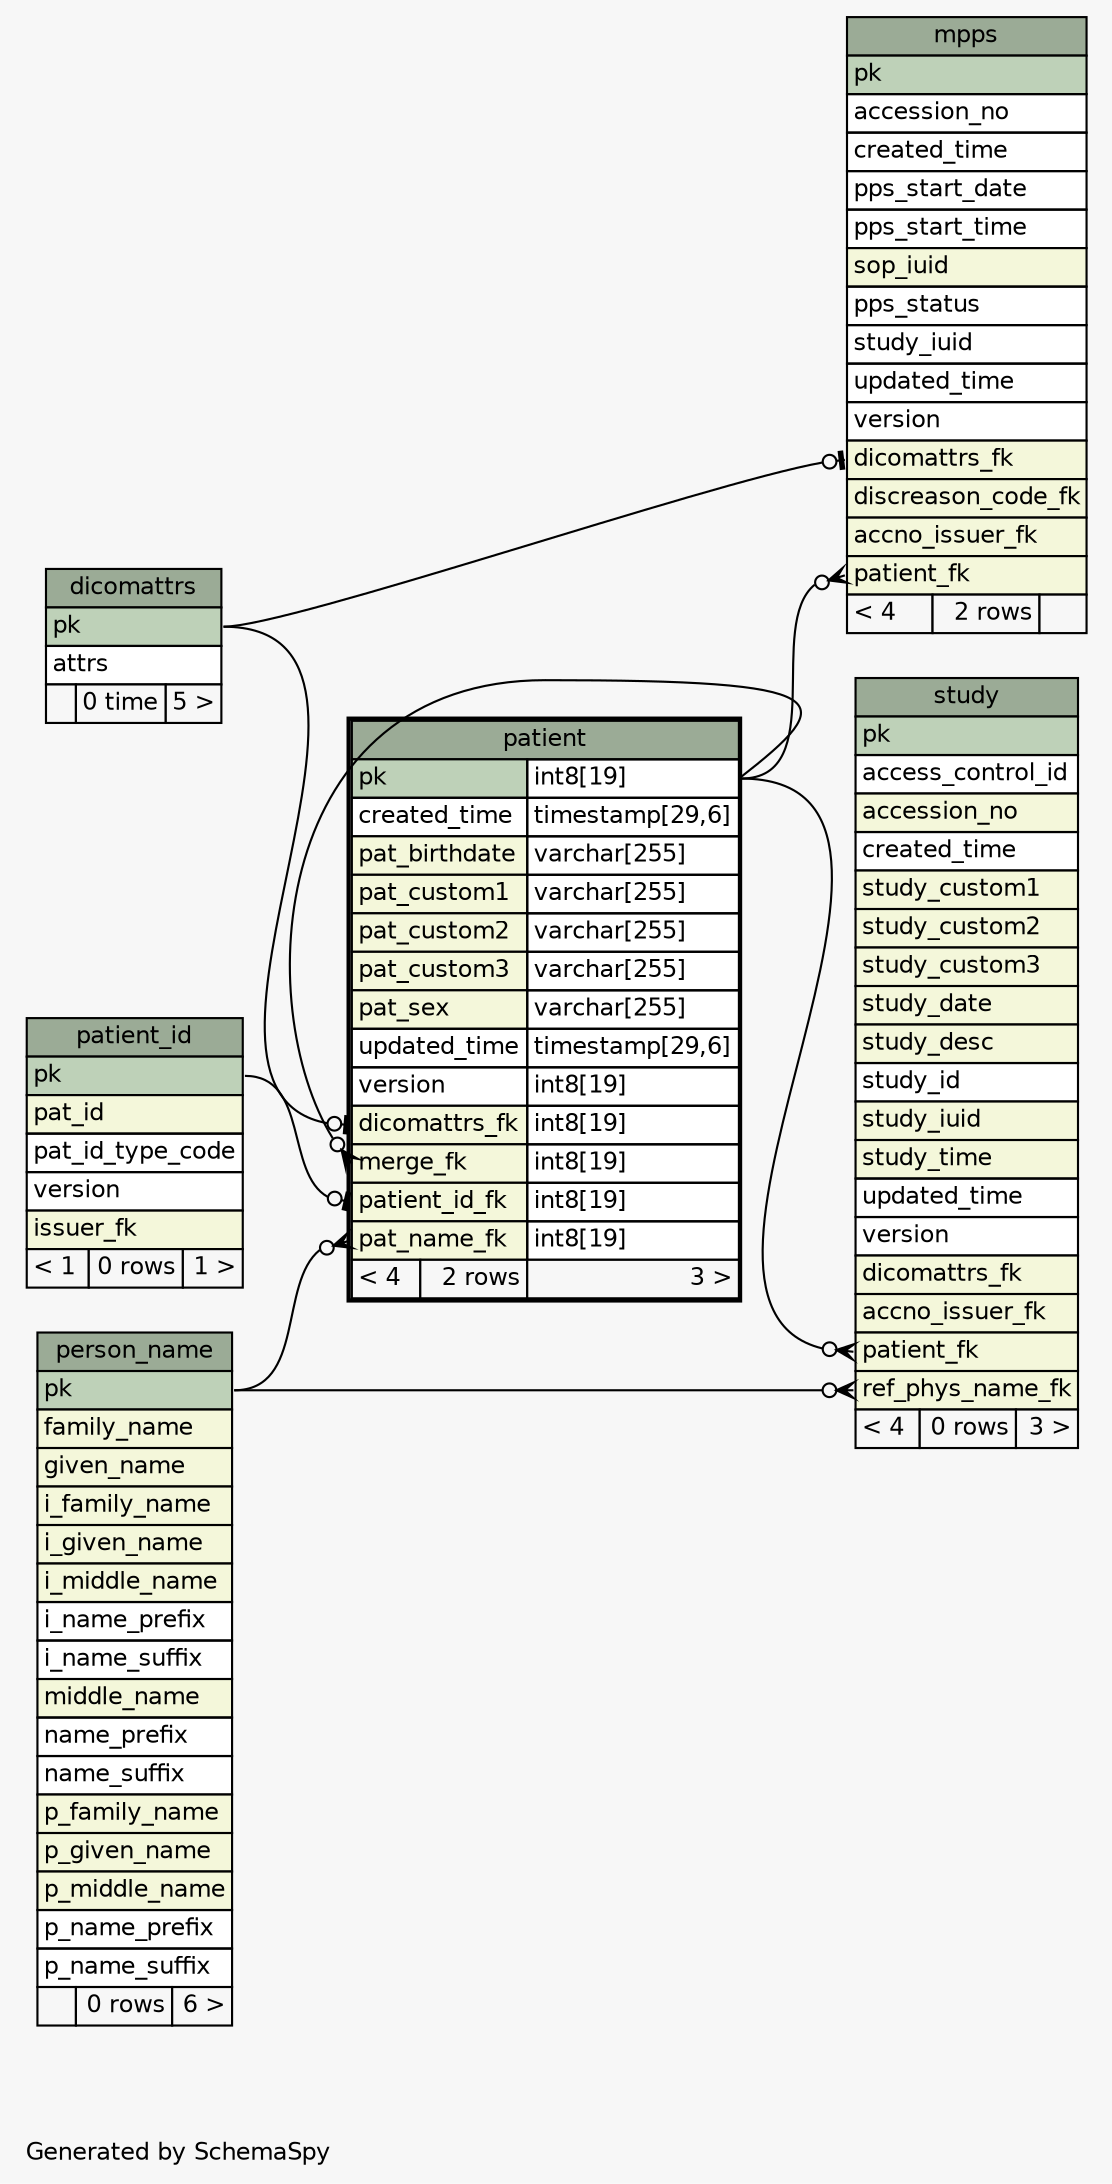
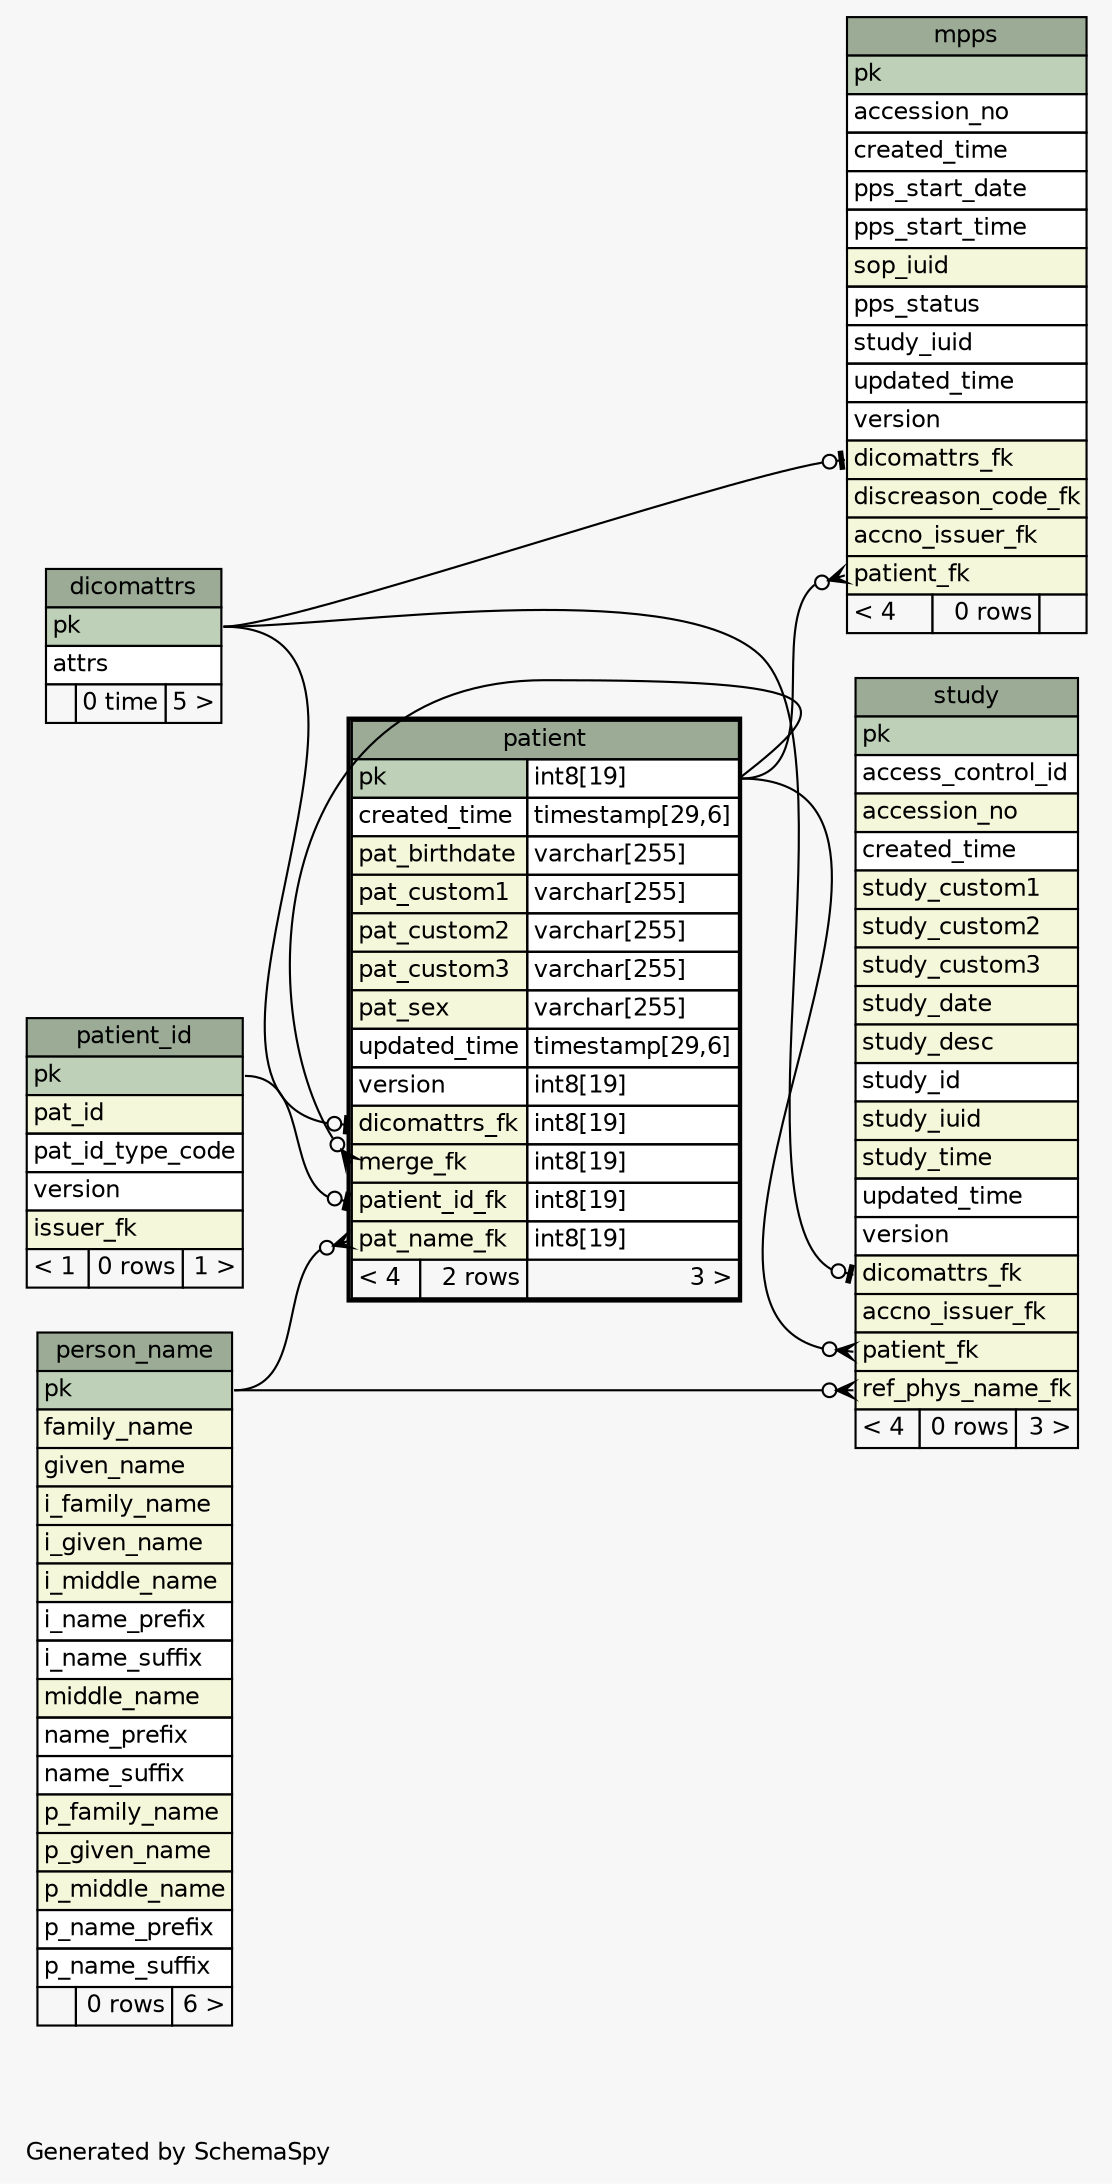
  digraph {
    bgcolor="#f7f7f7"
    fontname=Helvetica
    fontsize=11
    label="\nGenerated by SchemaSpy"
    labeljust=l
    nodesep=0.18
    rankdir=RL
    ranksep=0.46
    node [fontname=Helvetica fontsize=11 shape=plaintext]
    edge [arrowhead=none arrowsize=0.8 arrowtail=crowodot dir=back headport="pk:e" tailport="dicomattrs_fk:w"]
-   n1 [label=<     <TABLE BORDER="0" CELLBORDER="1" CELLSPACING="0" BGCOLOR="#ffffff">       <TR><TD COLSPAN="3" BGCOLOR="#9bab96" ALIGN="CENTER">mpps</TD></TR>       <TR><TD PORT="pk" COLSPAN="3" BGCOLOR="#bed1b8" ALIGN="LEFT">pk</TD></TR>       <TR><TD PORT="accession_no" COLSPAN="3" ALIGN="LEFT">accession_no</TD></TR>       <TR><TD PORT="created_time" COLSPAN="3" ALIGN="LEFT">created_time</TD></TR>       <TR><TD PORT="pps_start_date" COLSPAN="3" ALIGN="LEFT">pps_start_date</TD></TR>       <TR><TD PORT="pps_start_time" COLSPAN="3" ALIGN="LEFT">pps_start_time</TD></TR>       <TR><TD PORT="sop_iuid" COLSPAN="3" BGCOLOR="#f4f7da" ALIGN="LEFT">sop_iuid</TD></TR>       <TR><TD PORT="pps_status" COLSPAN="3" ALIGN="LEFT">pps_status</TD></TR>       <TR><TD PORT="study_iuid" COLSPAN="3" ALIGN="LEFT">study_iuid</TD></TR>       <TR><TD PORT="updated_time" COLSPAN="3" ALIGN="LEFT">updated_time</TD></TR>       <TR><TD PORT="version" COLSPAN="3" ALIGN="LEFT">version</TD></TR>       <TR><TD PORT="dicomattrs_fk" COLSPAN="3" BGCOLOR="#f4f7da" ALIGN="LEFT">dicomattrs_fk</TD></TR>       <TR><TD PORT="discreason_code_fk" COLSPAN="3" BGCOLOR="#f4f7da" ALIGN="LEFT">discreason_code_fk</TD></TR>       <TR><TD PORT="accno_issuer_fk" COLSPAN="3" BGCOLOR="#f4f7da" ALIGN="LEFT">accno_issuer_fk</TD></TR>       <TR><TD PORT="patient_fk" COLSPAN="3" BGCOLOR="#f4f7da" ALIGN="LEFT">patient_fk</TD></TR>       <TR><TD ALIGN="LEFT" BGCOLOR="#f7f7f7">&lt; 4</TD><TD ALIGN="RIGHT" BGCOLOR="#f7f7f7">2 rows</TD><TD ALIGN="RIGHT" BGCOLOR="#f7f7f7">  </TD></TR>     </TABLE>>]
+   n1 [label=<     <TABLE BORDER="0" CELLBORDER="1" CELLSPACING="0" BGCOLOR="#ffffff">       <TR><TD COLSPAN="3" BGCOLOR="#9bab96" ALIGN="CENTER">mpps</TD></TR>       <TR><TD PORT="pk" COLSPAN="3" BGCOLOR="#bed1b8" ALIGN="LEFT">pk</TD></TR>       <TR><TD PORT="accession_no" COLSPAN="3" ALIGN="LEFT">accession_no</TD></TR>       <TR><TD PORT="created_time" COLSPAN="3" ALIGN="LEFT">created_time</TD></TR>       <TR><TD PORT="pps_start_date" COLSPAN="3" ALIGN="LEFT">pps_start_date</TD></TR>       <TR><TD PORT="pps_start_time" COLSPAN="3" ALIGN="LEFT">pps_start_time</TD></TR>       <TR><TD PORT="sop_iuid" COLSPAN="3" BGCOLOR="#f4f7da" ALIGN="LEFT">sop_iuid</TD></TR>       <TR><TD PORT="pps_status" COLSPAN="3" ALIGN="LEFT">pps_status</TD></TR>       <TR><TD PORT="study_iuid" COLSPAN="3" ALIGN="LEFT">study_iuid</TD></TR>       <TR><TD PORT="updated_time" COLSPAN="3" ALIGN="LEFT">updated_time</TD></TR>       <TR><TD PORT="version" COLSPAN="3" ALIGN="LEFT">version</TD></TR>       <TR><TD PORT="dicomattrs_fk" COLSPAN="3" BGCOLOR="#f4f7da" ALIGN="LEFT">dicomattrs_fk</TD></TR>       <TR><TD PORT="discreason_code_fk" COLSPAN="3" BGCOLOR="#f4f7da" ALIGN="LEFT">discreason_code_fk</TD></TR>       <TR><TD PORT="accno_issuer_fk" COLSPAN="3" BGCOLOR="#f4f7da" ALIGN="LEFT">accno_issuer_fk</TD></TR>       <TR><TD PORT="patient_fk" COLSPAN="3" BGCOLOR="#f4f7da" ALIGN="LEFT">patient_fk</TD></TR>       <TR><TD ALIGN="LEFT" BGCOLOR="#f7f7f7">&lt; 4</TD><TD ALIGN="RIGHT" BGCOLOR="#f7f7f7">0 rows</TD><TD ALIGN="RIGHT" BGCOLOR="#f7f7f7">  </TD></TR>     </TABLE>>]
    n2 [label=<     <TABLE BORDER="0" CELLBORDER="1" CELLSPACING="0" BGCOLOR="#ffffff">       <TR><TD COLSPAN="3" BGCOLOR="#9bab96" ALIGN="CENTER">dicomattrs</TD></TR>       <TR><TD PORT="pk" COLSPAN="3" BGCOLOR="#bed1b8" ALIGN="LEFT">pk</TD></TR>       <TR><TD PORT="attrs" COLSPAN="3" ALIGN="LEFT">attrs</TD></TR>       <TR><TD ALIGN="LEFT" BGCOLOR="#f7f7f7">  </TD><TD ALIGN="RIGHT" BGCOLOR="#f7f7f7">0 time</TD><TD ALIGN="RIGHT" BGCOLOR="#f7f7f7">5 &gt;</TD></TR>     </TABLE>>]
    n3 [label=<     <TABLE BORDER="2" CELLBORDER="1" CELLSPACING="0" BGCOLOR="#ffffff">       <TR><TD COLSPAN="3" BGCOLOR="#9bab96" ALIGN="CENTER">patient</TD></TR>       <TR><TD PORT="pk" COLSPAN="2" BGCOLOR="#bed1b8" ALIGN="LEFT">pk</TD><TD PORT="pk.type" ALIGN="LEFT">int8[19]</TD></TR>       <TR><TD PORT="created_time" COLSPAN="2" ALIGN="LEFT">created_time</TD><TD PORT="created_time.type" ALIGN="LEFT">timestamp[29,6]</TD></TR>       <TR><TD PORT="pat_birthdate" COLSPAN="2" BGCOLOR="#f4f7da" ALIGN="LEFT">pat_birthdate</TD><TD PORT="pat_birthdate.type" ALIGN="LEFT">varchar[255]</TD></TR>       <TR><TD PORT="pat_custom1" COLSPAN="2" BGCOLOR="#f4f7da" ALIGN="LEFT">pat_custom1</TD><TD PORT="pat_custom1.type" ALIGN="LEFT">varchar[255]</TD></TR>       <TR><TD PORT="pat_custom2" COLSPAN="2" BGCOLOR="#f4f7da" ALIGN="LEFT">pat_custom2</TD><TD PORT="pat_custom2.type" ALIGN="LEFT">varchar[255]</TD></TR>       <TR><TD PORT="pat_custom3" COLSPAN="2" BGCOLOR="#f4f7da" ALIGN="LEFT">pat_custom3</TD><TD PORT="pat_custom3.type" ALIGN="LEFT">varchar[255]</TD></TR>       <TR><TD PORT="pat_sex" COLSPAN="2" BGCOLOR="#f4f7da" ALIGN="LEFT">pat_sex</TD><TD PORT="pat_sex.type" ALIGN="LEFT">varchar[255]</TD></TR>       <TR><TD PORT="updated_time" COLSPAN="2" ALIGN="LEFT">updated_time</TD><TD PORT="updated_time.type" ALIGN="LEFT">timestamp[29,6]</TD></TR>       <TR><TD PORT="version" COLSPAN="2" ALIGN="LEFT">version</TD><TD PORT="version.type" ALIGN="LEFT">int8[19]</TD></TR>       <TR><TD PORT="dicomattrs_fk" COLSPAN="2" BGCOLOR="#f4f7da" ALIGN="LEFT">dicomattrs_fk</TD><TD PORT="dicomattrs_fk.type" ALIGN="LEFT">int8[19]</TD></TR>       <TR><TD PORT="merge_fk" COLSPAN="2" BGCOLOR="#f4f7da" ALIGN="LEFT">merge_fk</TD><TD PORT="merge_fk.type" ALIGN="LEFT">int8[19]</TD></TR>       <TR><TD PORT="patient_id_fk" COLSPAN="2" BGCOLOR="#f4f7da" ALIGN="LEFT">patient_id_fk</TD><TD PORT="patient_id_fk.type" ALIGN="LEFT">int8[19]</TD></TR>       <TR><TD PORT="pat_name_fk" COLSPAN="2" BGCOLOR="#f4f7da" ALIGN="LEFT">pat_name_fk</TD><TD PORT="pat_name_fk.type" ALIGN="LEFT">int8[19]</TD></TR>       <TR><TD ALIGN="LEFT" BGCOLOR="#f7f7f7">&lt; 4</TD><TD ALIGN="RIGHT" BGCOLOR="#f7f7f7">2 rows</TD><TD ALIGN="RIGHT" BGCOLOR="#f7f7f7">3 &gt;</TD></TR>     </TABLE>>]
    n4 [label=<     <TABLE BORDER="0" CELLBORDER="1" CELLSPACING="0" BGCOLOR="#ffffff">       <TR><TD COLSPAN="3" BGCOLOR="#9bab96" ALIGN="CENTER">person_name</TD></TR>       <TR><TD PORT="pk" COLSPAN="3" BGCOLOR="#bed1b8" ALIGN="LEFT">pk</TD></TR>       <TR><TD PORT="family_name" COLSPAN="3" BGCOLOR="#f4f7da" ALIGN="LEFT">family_name</TD></TR>       <TR><TD PORT="given_name" COLSPAN="3" BGCOLOR="#f4f7da" ALIGN="LEFT">given_name</TD></TR>       <TR><TD PORT="i_family_name" COLSPAN="3" BGCOLOR="#f4f7da" ALIGN="LEFT">i_family_name</TD></TR>       <TR><TD PORT="i_given_name" COLSPAN="3" BGCOLOR="#f4f7da" ALIGN="LEFT">i_given_name</TD></TR>       <TR><TD PORT="i_middle_name" COLSPAN="3" BGCOLOR="#f4f7da" ALIGN="LEFT">i_middle_name</TD></TR>       <TR><TD PORT="i_name_prefix" COLSPAN="3" ALIGN="LEFT">i_name_prefix</TD></TR>       <TR><TD PORT="i_name_suffix" COLSPAN="3" ALIGN="LEFT">i_name_suffix</TD></TR>       <TR><TD PORT="middle_name" COLSPAN="3" BGCOLOR="#f4f7da" ALIGN="LEFT">middle_name</TD></TR>       <TR><TD PORT="name_prefix" COLSPAN="3" ALIGN="LEFT">name_prefix</TD></TR>       <TR><TD PORT="name_suffix" COLSPAN="3" ALIGN="LEFT">name_suffix</TD></TR>       <TR><TD PORT="p_family_name" COLSPAN="3" BGCOLOR="#f4f7da" ALIGN="LEFT">p_family_name</TD></TR>       <TR><TD PORT="p_given_name" COLSPAN="3" BGCOLOR="#f4f7da" ALIGN="LEFT">p_given_name</TD></TR>       <TR><TD PORT="p_middle_name" COLSPAN="3" BGCOLOR="#f4f7da" ALIGN="LEFT">p_middle_name</TD></TR>       <TR><TD PORT="p_name_prefix" COLSPAN="3" ALIGN="LEFT">p_name_prefix</TD></TR>       <TR><TD PORT="p_name_suffix" COLSPAN="3" ALIGN="LEFT">p_name_suffix</TD></TR>       <TR><TD ALIGN="LEFT" BGCOLOR="#f7f7f7">  </TD><TD ALIGN="RIGHT" BGCOLOR="#f7f7f7">0 rows</TD><TD ALIGN="RIGHT" BGCOLOR="#f7f7f7">6 &gt;</TD></TR>     </TABLE>>]
    n5 [label=<     <TABLE BORDER="0" CELLBORDER="1" CELLSPACING="0" BGCOLOR="#ffffff">       <TR><TD COLSPAN="3" BGCOLOR="#9bab96" ALIGN="CENTER">patient_id</TD></TR>       <TR><TD PORT="pk" COLSPAN="3" BGCOLOR="#bed1b8" ALIGN="LEFT">pk</TD></TR>       <TR><TD PORT="pat_id" COLSPAN="3" BGCOLOR="#f4f7da" ALIGN="LEFT">pat_id</TD></TR>       <TR><TD PORT="pat_id_type_code" COLSPAN="3" ALIGN="LEFT">pat_id_type_code</TD></TR>       <TR><TD PORT="version" COLSPAN="3" ALIGN="LEFT">version</TD></TR>       <TR><TD PORT="issuer_fk" COLSPAN="3" BGCOLOR="#f4f7da" ALIGN="LEFT">issuer_fk</TD></TR>       <TR><TD ALIGN="LEFT" BGCOLOR="#f7f7f7">&lt; 1</TD><TD ALIGN="RIGHT" BGCOLOR="#f7f7f7">0 rows</TD><TD ALIGN="RIGHT" BGCOLOR="#f7f7f7">1 &gt;</TD></TR>     </TABLE>>]
    n6 [label=<     <TABLE BORDER="0" CELLBORDER="1" CELLSPACING="0" BGCOLOR="#ffffff">       <TR><TD COLSPAN="3" BGCOLOR="#9bab96" ALIGN="CENTER">study</TD></TR>       <TR><TD PORT="pk" COLSPAN="3" BGCOLOR="#bed1b8" ALIGN="LEFT">pk</TD></TR>       <TR><TD PORT="access_control_id" COLSPAN="3" ALIGN="LEFT">access_control_id</TD></TR>       <TR><TD PORT="accession_no" COLSPAN="3" BGCOLOR="#f4f7da" ALIGN="LEFT">accession_no</TD></TR>       <TR><TD PORT="created_time" COLSPAN="3" ALIGN="LEFT">created_time</TD></TR>       <TR><TD PORT="study_custom1" COLSPAN="3" BGCOLOR="#f4f7da" ALIGN="LEFT">study_custom1</TD></TR>       <TR><TD PORT="study_custom2" COLSPAN="3" BGCOLOR="#f4f7da" ALIGN="LEFT">study_custom2</TD></TR>       <TR><TD PORT="study_custom3" COLSPAN="3" BGCOLOR="#f4f7da" ALIGN="LEFT">study_custom3</TD></TR>       <TR><TD PORT="study_date" COLSPAN="3" BGCOLOR="#f4f7da" ALIGN="LEFT">study_date</TD></TR>       <TR><TD PORT="study_desc" COLSPAN="3" BGCOLOR="#f4f7da" ALIGN="LEFT">study_desc</TD></TR>       <TR><TD PORT="study_id" COLSPAN="3" ALIGN="LEFT">study_id</TD></TR>       <TR><TD PORT="study_iuid" COLSPAN="3" BGCOLOR="#f4f7da" ALIGN="LEFT">study_iuid</TD></TR>       <TR><TD PORT="study_time" COLSPAN="3" BGCOLOR="#f4f7da" ALIGN="LEFT">study_time</TD></TR>       <TR><TD PORT="updated_time" COLSPAN="3" ALIGN="LEFT">updated_time</TD></TR>       <TR><TD PORT="version" COLSPAN="3" ALIGN="LEFT">version</TD></TR>       <TR><TD PORT="dicomattrs_fk" COLSPAN="3" BGCOLOR="#f4f7da" ALIGN="LEFT">dicomattrs_fk</TD></TR>       <TR><TD PORT="accno_issuer_fk" COLSPAN="3" BGCOLOR="#f4f7da" ALIGN="LEFT">accno_issuer_fk</TD></TR>       <TR><TD PORT="patient_fk" COLSPAN="3" BGCOLOR="#f4f7da" ALIGN="LEFT">patient_fk</TD></TR>       <TR><TD PORT="ref_phys_name_fk" COLSPAN="3" BGCOLOR="#f4f7da" ALIGN="LEFT">ref_phys_name_fk</TD></TR>       <TR><TD ALIGN="LEFT" BGCOLOR="#f7f7f7">&lt; 4</TD><TD ALIGN="RIGHT" BGCOLOR="#f7f7f7">0 rows</TD><TD ALIGN="RIGHT" BGCOLOR="#f7f7f7">3 &gt;</TD></TR>     </TABLE>>]
    n1 -> n2 [arrowtail=teeodot]
    n1 -> n3 [headport="pk.type:e" tailport="patient_fk:w"]
    n3 -> n2 [arrowtail=teeodot]
    n3 -> n3 [headport="pk.type:e" tailport="merge_fk:w"]
    n3 -> n4 [tailport="pat_name_fk:w"]
    n3 -> n5 [arrowtail=teeodot tailport="patient_id_fk:w"]
+   n6 -> n2 [arrowtail=teeodot]
    n6 -> n3 [headport="pk.type:e" tailport="patient_fk:w"]
    n6 -> n4 [tailport="ref_phys_name_fk:w"]
  }
